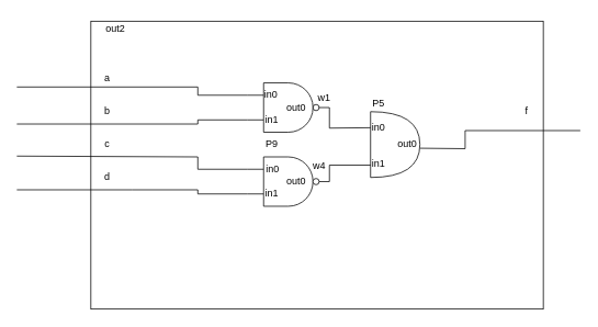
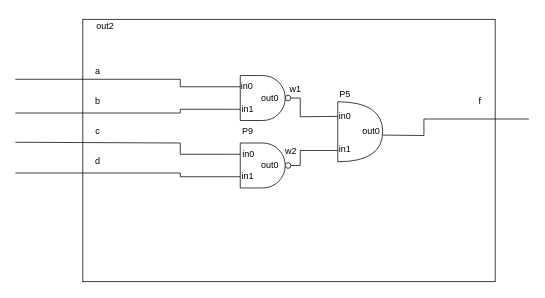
  <mxCell id="0" />
  <mxCell id="1" parent="0" />
  <mxCell id="2" value="" style="shape=or;whiteSpace=wrap;html=1;fillColor=default;" vertex="1" parent="1"><mxGeometry x="450" y="135" width="60" height="80" as="geometry" /></mxCell>
  <mxCell id="3" value="" style="rounded=0;whiteSpace=wrap;html=1;fillColor=none;" vertex="1" parent="1"><mxGeometry x="110" y="25" width="550" height="350" as="geometry" /></mxCell>
  <mxCell id="4" value="&lt;div&gt;out2&lt;/div&gt;" style="text;html=1;strokeColor=none;fillColor=none;align=center;verticalAlign=middle;whiteSpace=wrap;rounded=0;" vertex="1" parent="1"><mxGeometry x="110" y="20" width="60" height="30" as="geometry" /></mxCell>
  <mxCell id="5" value="b" style="text;html=1;strokeColor=none;fillColor=none;align=center;verticalAlign=middle;whiteSpace=wrap;rounded=0;" vertex="1" parent="1"><mxGeometry x="100" y="120" width="60" height="30" as="geometry" /></mxCell>
  <mxCell id="6" value="c" style="text;html=1;strokeColor=none;fillColor=none;align=center;verticalAlign=middle;whiteSpace=wrap;rounded=0;" vertex="1" parent="1"><mxGeometry x="100" y="160" width="60" height="30" as="geometry" /></mxCell>
  <mxCell id="7" value="d" style="text;html=1;strokeColor=none;fillColor=none;align=center;verticalAlign=middle;whiteSpace=wrap;rounded=0;" vertex="1" parent="1"><mxGeometry x="100" y="200" width="60" height="30" as="geometry" /></mxCell>
  <mxCell id="8" value="" style="endArrow=none;html=1;rounded=0;entryX=0;entryY=0.25;entryDx=0;entryDy=0;entryPerimeter=0;" edge="1" parent="1" target="20"><mxGeometry width="50" height="50" relative="1" as="geometry"><mxPoint x="20" y="105" as="sourcePoint" /><mxPoint x="300" y="113" as="targetPoint" /><Array as="points"><mxPoint x="240" y="105" /><mxPoint x="240" y="115" /></Array></mxGeometry></mxCell>
  <mxCell id="9" value="" style="endArrow=none;html=1;rounded=0;entryX=0;entryY=0.75;entryDx=0;entryDy=0;entryPerimeter=0;" edge="1" parent="1" target="20"><mxGeometry width="50" height="50" relative="1" as="geometry"><mxPoint x="20" y="150" as="sourcePoint" /><mxPoint x="140" y="150" as="targetPoint" /><Array as="points"><mxPoint x="240" y="150" /><mxPoint x="240" y="145" /></Array></mxGeometry></mxCell>
  <mxCell id="10" value="" style="endArrow=none;html=1;rounded=0;entryX=0;entryY=0.25;entryDx=0;entryDy=0;entryPerimeter=0;" edge="1" parent="1" target="26"><mxGeometry width="50" height="50" relative="1" as="geometry"><mxPoint x="20" y="189" as="sourcePoint" /><mxPoint x="289.98" y="170.01" as="targetPoint" /><Array as="points"><mxPoint x="240" y="190" /><mxPoint x="240" y="205" /></Array></mxGeometry></mxCell>
  <mxCell id="11" value="" style="endArrow=none;html=1;rounded=0;entryX=0;entryY=0.5;entryDx=0;entryDy=0;" edge="1" parent="1" target="29"><mxGeometry width="50" height="50" relative="1" as="geometry"><mxPoint x="20" y="230" as="sourcePoint" /><mxPoint x="200" y="245" as="targetPoint" /><Array as="points"><mxPoint x="160" y="230" /><mxPoint x="240" y="230" /><mxPoint x="240" y="235" /></Array></mxGeometry></mxCell>
  <mxCell id="12" value="" style="endArrow=none;html=1;rounded=0;exitX=1.005;exitY=0.381;exitDx=0;exitDy=0;exitPerimeter=0;" edge="1" parent="1"><mxGeometry width="50" height="50" relative="1" as="geometry"><mxPoint x="510.3" y="179.43" as="sourcePoint" /><mxPoint x="705" y="158" as="targetPoint" /><Array as="points"><mxPoint x="565" y="180" /><mxPoint x="565" y="158" /></Array></mxGeometry></mxCell>
  <mxCell id="13" value="f" style="text;html=1;strokeColor=none;fillColor=none;align=center;verticalAlign=middle;whiteSpace=wrap;rounded=0;" vertex="1" parent="1"><mxGeometry x="610" y="120" width="60" height="30" as="geometry" /></mxCell>
  <mxCell id="14" value="a" style="text;html=1;strokeColor=none;fillColor=none;align=center;verticalAlign=middle;whiteSpace=wrap;rounded=0;" vertex="1" parent="1"><mxGeometry x="100" y="80" width="60" height="30" as="geometry" /></mxCell>
  <mxCell id="15" style="edgeStyle=orthogonalEdgeStyle;rounded=0;orthogonalLoop=1;jettySize=auto;html=1;exitX=0;exitY=0.5;exitDx=0;exitDy=0;entryX=1;entryY=1;entryDx=0;entryDy=0;" edge="1" parent="1" target="5"><mxGeometry relative="1" as="geometry"><mxPoint x="160" y="150" as="sourcePoint" /></mxGeometry></mxCell>
  <mxCell id="16" value="&lt;div&gt;in0&lt;/div&gt;" style="text;html=1;strokeColor=none;fillColor=none;align=center;verticalAlign=middle;whiteSpace=wrap;rounded=0;" vertex="1" parent="1"><mxGeometry x="430" y="140" width="60" height="30" as="geometry" /></mxCell>
  <mxCell id="17" value="&lt;div&gt;in1&lt;/div&gt;" style="text;html=1;strokeColor=none;fillColor=none;align=center;verticalAlign=middle;whiteSpace=wrap;rounded=0;" vertex="1" parent="1"><mxGeometry x="430" y="183" width="60" height="30" as="geometry" /></mxCell>
  <mxCell id="18" value="&lt;div&gt;P5&lt;/div&gt;" style="text;html=1;strokeColor=none;fillColor=none;align=center;verticalAlign=middle;whiteSpace=wrap;rounded=0;" vertex="1" parent="1"><mxGeometry x="430" y="110" width="60" height="30" as="geometry" /></mxCell>
  <mxCell id="19" value="&lt;div&gt;out0&lt;/div&gt;" style="text;html=1;strokeColor=none;fillColor=none;align=center;verticalAlign=middle;whiteSpace=wrap;rounded=0;" vertex="1" parent="1"><mxGeometry x="465" y="160" width="60" height="30" as="geometry" /></mxCell>
  <mxCell id="20" value="" style="verticalLabelPosition=bottom;shadow=0;dashed=0;align=center;html=1;verticalAlign=top;shape=mxgraph.electrical.logic_gates.logic_gate;operation=and;negating=1;negSize=0.15;fillColor=#FFFFFF;" vertex="1" parent="1"><mxGeometry x="300" y="100" width="100" height="60" as="geometry" /></mxCell>
  <mxCell id="21" value="&lt;div&gt;in0&lt;/div&gt;" style="text;html=1;strokeColor=none;fillColor=none;align=center;verticalAlign=middle;whiteSpace=wrap;rounded=0;" vertex="1" parent="1"><mxGeometry x="299" y="100" width="60" height="30" as="geometry" /></mxCell>
  <mxCell id="22" value="&lt;div&gt;in1&lt;/div&gt;" style="text;html=1;strokeColor=none;fillColor=none;align=center;verticalAlign=middle;whiteSpace=wrap;rounded=0;" vertex="1" parent="1"><mxGeometry x="300" y="130" width="60" height="30" as="geometry" /></mxCell>
  <mxCell id="23" value="&lt;div&gt;out0&lt;/div&gt;" style="text;html=1;strokeColor=none;fillColor=none;align=center;verticalAlign=middle;whiteSpace=wrap;rounded=0;" vertex="1" parent="1"><mxGeometry x="330" y="115" width="60" height="30" as="geometry" /></mxCell>
  <mxCell id="24" value="" style="endArrow=none;html=1;rounded=0;" edge="1" parent="1"><mxGeometry width="50" height="50" relative="1" as="geometry"><mxPoint x="400" y="130" as="sourcePoint" /><mxPoint x="450" y="154.5" as="targetPoint" /><Array as="points"><mxPoint x="400" y="155" /></Array></mxGeometry></mxCell>
  <mxCell id="25" value="w1" style="text;html=1;strokeColor=none;fillColor=none;align=center;verticalAlign=middle;whiteSpace=wrap;rounded=0;" vertex="1" parent="1"><mxGeometry x="364" y="103" width="60" height="30" as="geometry" /></mxCell>
  <mxCell id="26" value="" style="verticalLabelPosition=bottom;shadow=0;dashed=0;align=center;html=1;verticalAlign=top;shape=mxgraph.electrical.logic_gates.logic_gate;operation=and;negating=1;negSize=0.15;fillColor=#FFFFFF;" vertex="1" parent="1"><mxGeometry x="300" y="190" width="100" height="60" as="geometry" /></mxCell>
  <mxCell id="27" value="&lt;div&gt;P9&lt;/div&gt;" style="text;html=1;strokeColor=none;fillColor=none;align=center;verticalAlign=middle;whiteSpace=wrap;rounded=0;" vertex="1" parent="1"><mxGeometry x="300" y="160" width="60" height="30" as="geometry" /></mxCell>
  <mxCell id="28" value="&lt;div&gt;in0&lt;/div&gt;" style="text;html=1;strokeColor=none;fillColor=none;align=center;verticalAlign=middle;whiteSpace=wrap;rounded=0;" vertex="1" parent="1"><mxGeometry x="311" y="190" width="40" height="30" as="geometry" /></mxCell>
  <mxCell id="29" value="&lt;div&gt;in1&lt;/div&gt;" style="text;html=1;strokeColor=none;fillColor=none;align=center;verticalAlign=middle;whiteSpace=wrap;rounded=0;" vertex="1" parent="1"><mxGeometry x="300" y="220" width="60" height="30" as="geometry" /></mxCell>
  <mxCell id="30" value="&lt;div&gt;out0&lt;/div&gt;" style="text;html=1;strokeColor=none;fillColor=none;align=center;verticalAlign=middle;whiteSpace=wrap;rounded=0;" vertex="1" parent="1"><mxGeometry x="330" y="205" width="60" height="30" as="geometry" /></mxCell>
- <mxCell id="31" value="w4" style="text;html=1;strokeColor=none;fillColor=none;align=center;verticalAlign=middle;whiteSpace=wrap;rounded=0;" vertex="1" parent="1"><mxGeometry x="358" y="186" width="60" height="30" as="geometry" /></mxCell>
+ <mxCell id="31" value="w2" style="text;html=1;strokeColor=none;fillColor=none;align=center;verticalAlign=middle;whiteSpace=wrap;rounded=0;" vertex="1" parent="1"><mxGeometry x="358" y="186" width="60" height="30" as="geometry" /></mxCell>
  <mxCell id="32" value="" style="endArrow=none;html=1;rounded=0;entryX=1;entryY=0.5;entryDx=0;entryDy=0;entryPerimeter=0;" edge="1" parent="1" target="26"><mxGeometry width="50" height="50" relative="1" as="geometry"><mxPoint x="450" y="200" as="sourcePoint" /><mxPoint x="520" y="150" as="targetPoint" /><Array as="points"><mxPoint x="400" y="200" /></Array></mxGeometry></mxCell>
